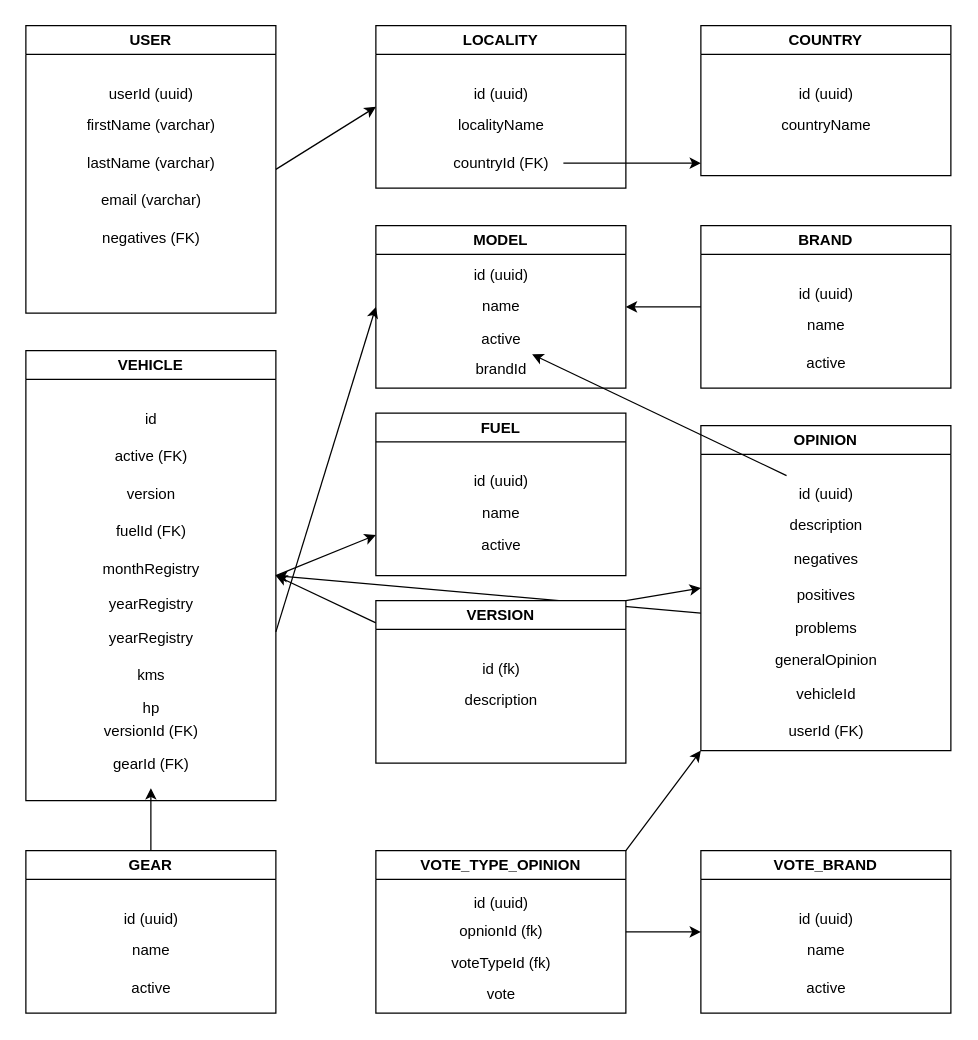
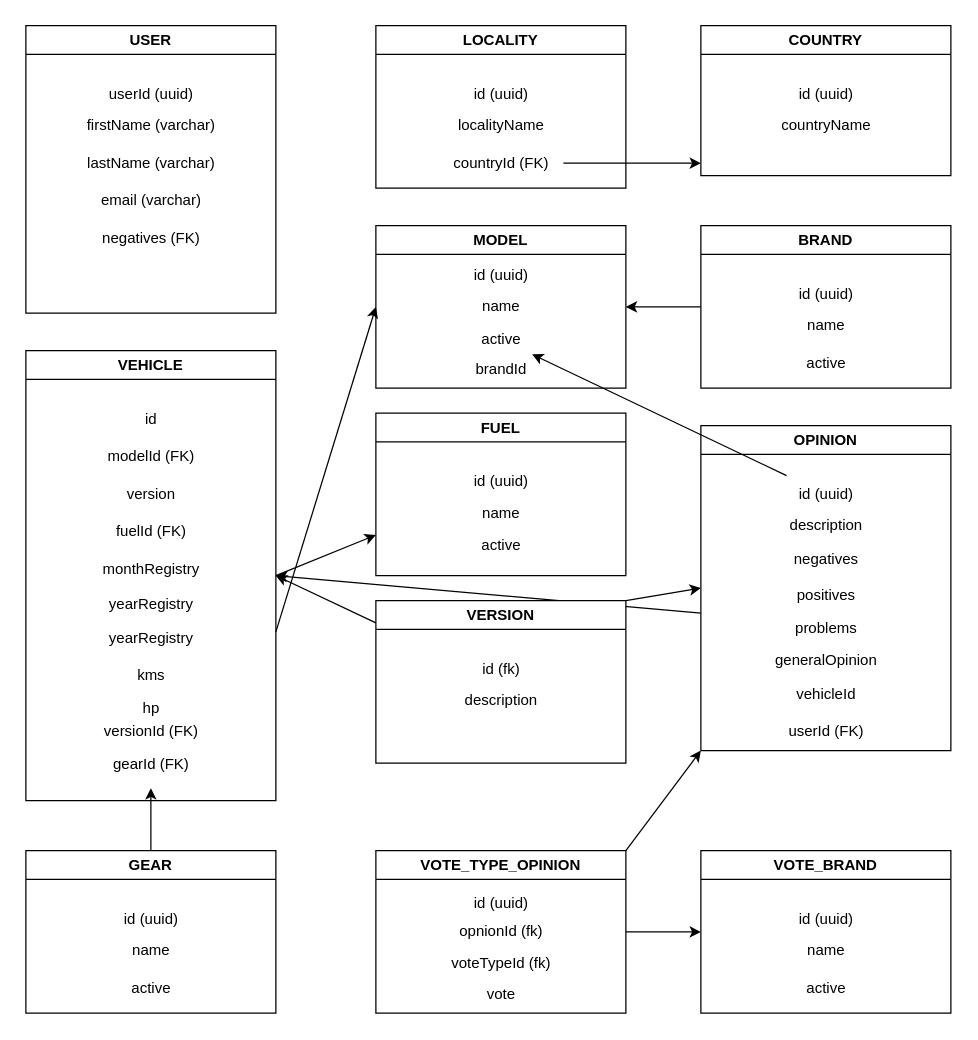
  <mxCell id="0" />
  <mxCell id="1" parent="0" />
  <mxCell id="2" value="VEHICLE" style="swimlane;whiteSpace=wrap;html=1;" parent="1" vertex="1"><mxGeometry x="20" y="280" width="200" height="360" as="geometry" /></mxCell>
  <mxCell id="3" value="id" style="text;html=1;align=center;verticalAlign=middle;resizable=0;points=[];autosize=1;strokeColor=none;fillColor=none;" parent="2" vertex="1"><mxGeometry x="85" y="40" width="30" height="30" as="geometry" /></mxCell>
  <mxCell id="4" value="monthRegistry" style="text;html=1;align=center;verticalAlign=middle;resizable=0;points=[];autosize=1;strokeColor=none;fillColor=none;" parent="2" vertex="1"><mxGeometry x="50" y="160" width="100" height="30" as="geometry" /></mxCell>
- <mxCell id="5" value="active (FK)" style="text;html=1;align=center;verticalAlign=middle;resizable=0;points=[];autosize=1;strokeColor=none;fillColor=none;" parent="2" vertex="1"><mxGeometry x="55" y="70" width="90" height="30" as="geometry" /></mxCell>
+ <mxCell id="5" value="modelId (FK)" style="text;html=1;align=center;verticalAlign=middle;resizable=0;points=[];autosize=1;strokeColor=none;fillColor=none;" parent="2" vertex="1"><mxGeometry x="55" y="70" width="90" height="30" as="geometry" /></mxCell>
  <mxCell id="6" value="version" style="text;html=1;align=center;verticalAlign=middle;resizable=0;points=[];autosize=1;strokeColor=none;fillColor=none;" parent="2" vertex="1"><mxGeometry x="70" y="100" width="60" height="30" as="geometry" /></mxCell>
  <mxCell id="7" value="fuelId (FK)" style="text;html=1;align=center;verticalAlign=middle;resizable=0;points=[];autosize=1;strokeColor=none;fillColor=none;" parent="2" vertex="1"><mxGeometry x="60" y="130" width="80" height="30" as="geometry" /></mxCell>
  <mxCell id="8" value="yearRegistry" style="text;html=1;align=center;verticalAlign=middle;resizable=0;points=[];autosize=1;strokeColor=none;fillColor=none;" parent="2" vertex="1"><mxGeometry x="55" y="188" width="90" height="30" as="geometry" /></mxCell>
  <mxCell id="9" value="kms" style="text;html=1;align=center;verticalAlign=middle;resizable=0;points=[];autosize=1;strokeColor=none;fillColor=none;" parent="2" vertex="1"><mxGeometry x="75" y="245" width="50" height="30" as="geometry" /></mxCell>
  <mxCell id="10" value="hp" style="text;html=1;align=center;verticalAlign=middle;resizable=0;points=[];autosize=1;strokeColor=none;fillColor=none;" parent="2" vertex="1"><mxGeometry x="80" y="271" width="40" height="30" as="geometry" /></mxCell>
  <mxCell id="11" value="versionId (FK)" style="text;html=1;align=center;verticalAlign=middle;resizable=0;points=[];autosize=1;strokeColor=none;fillColor=none;" vertex="1" parent="2"><mxGeometry x="50" y="290" width="100" height="30" as="geometry" /></mxCell>
  <mxCell id="12" value="gearId (FK)" style="text;html=1;align=center;verticalAlign=middle;resizable=0;points=[];autosize=1;strokeColor=none;fillColor=none;" vertex="1" parent="2"><mxGeometry x="60" y="316" width="80" height="30" as="geometry" /></mxCell>
  <mxCell id="13" value="LOCALITY" style="swimlane;whiteSpace=wrap;html=1;" parent="1" vertex="1"><mxGeometry x="300" y="20" width="200" height="130" as="geometry" /></mxCell>
  <mxCell id="14" value="id (uuid)" style="text;html=1;align=center;verticalAlign=middle;resizable=0;points=[];autosize=1;strokeColor=none;fillColor=none;" parent="13" vertex="1"><mxGeometry x="65" y="40" width="70" height="30" as="geometry" /></mxCell>
  <mxCell id="15" value="localityName" style="text;html=1;align=center;verticalAlign=middle;resizable=0;points=[];autosize=1;strokeColor=none;fillColor=none;" parent="13" vertex="1"><mxGeometry x="55" y="65" width="90" height="30" as="geometry" /></mxCell>
  <mxCell id="16" value="countryId (FK)" style="text;html=1;align=center;verticalAlign=middle;resizable=0;points=[];autosize=1;strokeColor=none;fillColor=none;" parent="13" vertex="1"><mxGeometry x="50" y="95" width="100" height="30" as="geometry" /></mxCell>
- <mxCell id="17" style="edgeStyle=none;html=1;exitX=1;exitY=0.5;exitDx=0;exitDy=0;entryX=0;entryY=0.5;entryDx=0;entryDy=0;" parent="1" source="22" target="13" edge="1"><mxGeometry relative="1" as="geometry"><mxPoint x="300" y="190" as="targetPoint" /></mxGeometry></mxCell>
  <mxCell id="18" value="COUNTRY" style="swimlane;whiteSpace=wrap;html=1;" parent="1" vertex="1"><mxGeometry x="560" y="20" width="200" height="120" as="geometry" /></mxCell>
  <mxCell id="19" value="id (uuid)" style="text;html=1;align=center;verticalAlign=middle;resizable=0;points=[];autosize=1;strokeColor=none;fillColor=none;" parent="18" vertex="1"><mxGeometry x="65" y="40" width="70" height="30" as="geometry" /></mxCell>
  <mxCell id="20" value="countryName" style="text;html=1;align=center;verticalAlign=middle;resizable=0;points=[];autosize=1;strokeColor=none;fillColor=none;" parent="18" vertex="1"><mxGeometry x="55" y="65" width="90" height="30" as="geometry" /></mxCell>
  <mxCell id="21" style="edgeStyle=none;html=1;" parent="1" source="16" edge="1"><mxGeometry relative="1" as="geometry"><mxPoint x="560" y="130" as="targetPoint" /></mxGeometry></mxCell>
  <mxCell id="22" value="USER" style="swimlane;whiteSpace=wrap;html=1;" parent="1" vertex="1"><mxGeometry x="20" y="20" width="200" height="230" as="geometry" /></mxCell>
  <mxCell id="23" value="userId (uuid)" style="text;html=1;align=center;verticalAlign=middle;resizable=0;points=[];autosize=1;strokeColor=none;fillColor=none;" parent="22" vertex="1"><mxGeometry x="55" y="40" width="90" height="30" as="geometry" /></mxCell>
  <mxCell id="24" value="firstName (varchar)" style="text;html=1;align=center;verticalAlign=middle;resizable=0;points=[];autosize=1;strokeColor=none;fillColor=none;" parent="22" vertex="1"><mxGeometry x="35" y="65" width="130" height="30" as="geometry" /></mxCell>
  <mxCell id="25" value="lastName (varchar)" style="text;html=1;align=center;verticalAlign=middle;resizable=0;points=[];autosize=1;strokeColor=none;fillColor=none;" parent="22" vertex="1"><mxGeometry x="35" y="95" width="130" height="30" as="geometry" /></mxCell>
  <mxCell id="26" value="email (varchar)" style="text;html=1;align=center;verticalAlign=middle;resizable=0;points=[];autosize=1;strokeColor=none;fillColor=none;" parent="22" vertex="1"><mxGeometry x="50" y="125" width="100" height="30" as="geometry" /></mxCell>
  <mxCell id="27" value="negatives (FK)" style="text;html=1;align=center;verticalAlign=middle;resizable=0;points=[];autosize=1;strokeColor=none;fillColor=none;" parent="22" vertex="1"><mxGeometry x="50" y="155" width="100" height="30" as="geometry" /></mxCell>
  <mxCell id="28" value="yearRegistry" style="text;html=1;align=center;verticalAlign=middle;resizable=0;points=[];autosize=1;strokeColor=none;fillColor=none;" parent="1" vertex="1"><mxGeometry x="75" y="495" width="90" height="30" as="geometry" /></mxCell>
  <mxCell id="29" value="BRAND" style="swimlane;whiteSpace=wrap;html=1;" parent="1" vertex="1"><mxGeometry x="560" y="180" width="200" height="130" as="geometry" /></mxCell>
  <mxCell id="30" value="id (uuid)" style="text;html=1;align=center;verticalAlign=middle;resizable=0;points=[];autosize=1;strokeColor=none;fillColor=none;" parent="29" vertex="1"><mxGeometry x="65" y="40" width="70" height="30" as="geometry" /></mxCell>
  <mxCell id="31" value="name" style="text;html=1;align=center;verticalAlign=middle;resizable=0;points=[];autosize=1;strokeColor=none;fillColor=none;" parent="29" vertex="1"><mxGeometry x="75" y="65" width="50" height="30" as="geometry" /></mxCell>
  <mxCell id="32" value="active" style="text;html=1;align=center;verticalAlign=middle;resizable=0;points=[];autosize=1;strokeColor=none;fillColor=none;" parent="29" vertex="1"><mxGeometry x="75" y="95" width="50" height="30" as="geometry" /></mxCell>
  <mxCell id="33" value="MODEL" style="swimlane;whiteSpace=wrap;html=1;" parent="1" vertex="1"><mxGeometry x="300" y="180" width="200" height="130" as="geometry" /></mxCell>
  <mxCell id="34" value="id (uuid)" style="text;html=1;align=center;verticalAlign=middle;resizable=0;points=[];autosize=1;strokeColor=none;fillColor=none;" parent="33" vertex="1"><mxGeometry x="65" y="25" width="70" height="30" as="geometry" /></mxCell>
  <mxCell id="35" value="name" style="text;html=1;align=center;verticalAlign=middle;resizable=0;points=[];autosize=1;strokeColor=none;fillColor=none;" parent="33" vertex="1"><mxGeometry x="75" y="50" width="50" height="30" as="geometry" /></mxCell>
  <mxCell id="36" value="active" style="text;html=1;align=center;verticalAlign=middle;resizable=0;points=[];autosize=1;strokeColor=none;fillColor=none;" parent="33" vertex="1"><mxGeometry x="75" y="76" width="50" height="30" as="geometry" /></mxCell>
  <mxCell id="37" value="brandId" style="text;html=1;align=center;verticalAlign=middle;resizable=0;points=[];autosize=1;strokeColor=none;fillColor=none;" parent="33" vertex="1"><mxGeometry x="70" y="100" width="60" height="30" as="geometry" /></mxCell>
  <mxCell id="38" style="edgeStyle=none;html=1;entryX=0;entryY=0.5;entryDx=0;entryDy=0;" parent="1" target="33" edge="1"><mxGeometry relative="1" as="geometry"><mxPoint x="220" y="505" as="sourcePoint" /></mxGeometry></mxCell>
  <mxCell id="39" value="FUEL" style="swimlane;whiteSpace=wrap;html=1;" parent="1" vertex="1"><mxGeometry x="300" y="330" width="200" height="130" as="geometry" /></mxCell>
  <mxCell id="40" value="id (uuid)" style="text;html=1;align=center;verticalAlign=middle;resizable=0;points=[];autosize=1;strokeColor=none;fillColor=none;" parent="39" vertex="1"><mxGeometry x="65" y="40" width="70" height="30" as="geometry" /></mxCell>
  <mxCell id="41" value="name" style="text;html=1;align=center;verticalAlign=middle;resizable=0;points=[];autosize=1;strokeColor=none;fillColor=none;" parent="39" vertex="1"><mxGeometry x="75" y="65" width="50" height="30" as="geometry" /></mxCell>
  <mxCell id="42" value="active" style="text;html=1;align=center;verticalAlign=middle;resizable=0;points=[];autosize=1;strokeColor=none;fillColor=none;" parent="39" vertex="1"><mxGeometry x="75" y="91" width="50" height="30" as="geometry" /></mxCell>
  <mxCell id="43" style="edgeStyle=none;html=1;entryX=0;entryY=0.75;entryDx=0;entryDy=0;exitX=1;exitY=0.5;exitDx=0;exitDy=0;" parent="1" source="2" target="39" edge="1"><mxGeometry relative="1" as="geometry" /></mxCell>
  <mxCell id="44" style="edgeStyle=none;html=1;entryX=1;entryY=0.5;entryDx=0;entryDy=0;" parent="1" target="2" edge="1"><mxGeometry relative="1" as="geometry"><mxPoint x="560" y="490" as="sourcePoint" /></mxGeometry></mxCell>
  <mxCell id="45" value="OPINION" style="swimlane;whiteSpace=wrap;html=1;" parent="1" vertex="1"><mxGeometry x="560" y="340" width="200" height="260" as="geometry" /></mxCell>
  <mxCell id="46" value="id (uuid)" style="text;html=1;align=center;verticalAlign=middle;resizable=0;points=[];autosize=1;strokeColor=none;fillColor=none;" parent="45" vertex="1"><mxGeometry x="65" y="40" width="70" height="30" as="geometry" /></mxCell>
  <mxCell id="47" value="description" style="text;html=1;align=center;verticalAlign=middle;resizable=0;points=[];autosize=1;strokeColor=none;fillColor=none;" parent="45" vertex="1"><mxGeometry x="60" y="65" width="80" height="30" as="geometry" /></mxCell>
  <mxCell id="48" value="negatives" style="text;html=1;align=center;verticalAlign=middle;resizable=0;points=[];autosize=1;strokeColor=none;fillColor=none;" parent="45" vertex="1"><mxGeometry x="65" y="92" width="70" height="30" as="geometry" /></mxCell>
  <mxCell id="49" value="positives" style="text;html=1;align=center;verticalAlign=middle;resizable=0;points=[];autosize=1;strokeColor=none;fillColor=none;" parent="45" vertex="1"><mxGeometry x="65" y="121" width="70" height="30" as="geometry" /></mxCell>
  <mxCell id="50" value="problems" style="text;html=1;align=center;verticalAlign=middle;resizable=0;points=[];autosize=1;strokeColor=none;fillColor=none;" parent="45" vertex="1"><mxGeometry x="65" y="147" width="70" height="30" as="geometry" /></mxCell>
  <mxCell id="51" value="generalOpinion" style="text;html=1;align=center;verticalAlign=middle;resizable=0;points=[];autosize=1;strokeColor=none;fillColor=none;" parent="45" vertex="1"><mxGeometry x="50" y="173" width="100" height="30" as="geometry" /></mxCell>
  <mxCell id="52" value="vehicleId" style="text;html=1;align=center;verticalAlign=middle;resizable=0;points=[];autosize=1;strokeColor=none;fillColor=none;" parent="45" vertex="1"><mxGeometry x="65" y="200" width="70" height="30" as="geometry" /></mxCell>
  <mxCell id="53" value="userId (FK)" style="text;html=1;align=center;verticalAlign=middle;resizable=0;points=[];autosize=1;strokeColor=none;fillColor=none;" vertex="1" parent="45"><mxGeometry x="60" y="230" width="80" height="30" as="geometry" /></mxCell>
  <mxCell id="54" value="" style="edgeStyle=none;html=1;" parent="1" source="46" target="36" edge="1"><mxGeometry relative="1" as="geometry" /></mxCell>
  <mxCell id="55" style="edgeStyle=none;html=1;exitX=1;exitY=0;exitDx=0;exitDy=0;entryX=0;entryY=0.5;entryDx=0;entryDy=0;" parent="1" source="57" target="45" edge="1"><mxGeometry relative="1" as="geometry" /></mxCell>
  <mxCell id="56" style="edgeStyle=none;html=1;entryX=1;entryY=0.5;entryDx=0;entryDy=0;" edge="1" parent="1" source="57" target="2"><mxGeometry relative="1" as="geometry" /></mxCell>
  <mxCell id="57" value="VERSION" style="swimlane;whiteSpace=wrap;html=1;" parent="1" vertex="1"><mxGeometry x="300" y="480" width="200" height="130" as="geometry" /></mxCell>
  <mxCell id="58" value="id (fk)" style="text;html=1;align=center;verticalAlign=middle;resizable=0;points=[];autosize=1;strokeColor=none;fillColor=none;" parent="57" vertex="1"><mxGeometry x="75" y="40" width="50" height="30" as="geometry" /></mxCell>
  <mxCell id="59" value="description" style="text;html=1;align=center;verticalAlign=middle;resizable=0;points=[];autosize=1;strokeColor=none;fillColor=none;" parent="57" vertex="1"><mxGeometry x="60" y="65" width="80" height="30" as="geometry" /></mxCell>
  <mxCell id="60" value="VOTE_BRAND" style="swimlane;whiteSpace=wrap;html=1;" parent="1" vertex="1"><mxGeometry x="560" y="680" width="200" height="130" as="geometry" /></mxCell>
  <mxCell id="61" value="id (uuid)" style="text;html=1;align=center;verticalAlign=middle;resizable=0;points=[];autosize=1;strokeColor=none;fillColor=none;" parent="60" vertex="1"><mxGeometry x="65" y="40" width="70" height="30" as="geometry" /></mxCell>
  <mxCell id="62" value="name" style="text;html=1;align=center;verticalAlign=middle;resizable=0;points=[];autosize=1;strokeColor=none;fillColor=none;" parent="60" vertex="1"><mxGeometry x="75" y="65" width="50" height="30" as="geometry" /></mxCell>
  <mxCell id="63" value="active" style="text;html=1;align=center;verticalAlign=middle;resizable=0;points=[];autosize=1;strokeColor=none;fillColor=none;" parent="60" vertex="1"><mxGeometry x="75" y="95" width="50" height="30" as="geometry" /></mxCell>
  <mxCell id="64" style="edgeStyle=none;html=1;exitX=1;exitY=0;exitDx=0;exitDy=0;entryX=0;entryY=1;entryDx=0;entryDy=0;" parent="1" source="66" target="45" edge="1"><mxGeometry relative="1" as="geometry" /></mxCell>
  <mxCell id="65" style="edgeStyle=none;html=1;entryX=0;entryY=0.5;entryDx=0;entryDy=0;" parent="1" source="66" target="60" edge="1"><mxGeometry relative="1" as="geometry" /></mxCell>
  <mxCell id="66" value="VOTE_TYPE_OPINION" style="swimlane;whiteSpace=wrap;html=1;" parent="1" vertex="1"><mxGeometry x="300" y="680" width="200" height="130" as="geometry" /></mxCell>
  <mxCell id="67" value="id (uuid)" style="text;html=1;align=center;verticalAlign=middle;resizable=0;points=[];autosize=1;strokeColor=none;fillColor=none;" parent="66" vertex="1"><mxGeometry x="65" y="27" width="70" height="30" as="geometry" /></mxCell>
  <mxCell id="68" value="opnionId (fk)" style="text;html=1;align=center;verticalAlign=middle;resizable=0;points=[];autosize=1;strokeColor=none;fillColor=none;" parent="66" vertex="1"><mxGeometry x="55" y="50" width="90" height="30" as="geometry" /></mxCell>
  <mxCell id="69" value="voteTypeId (fk)" style="text;html=1;align=center;verticalAlign=middle;resizable=0;points=[];autosize=1;strokeColor=none;fillColor=none;" parent="66" vertex="1"><mxGeometry x="50" y="75" width="100" height="30" as="geometry" /></mxCell>
  <mxCell id="70" value="vote" style="text;html=1;align=center;verticalAlign=middle;resizable=0;points=[];autosize=1;strokeColor=none;fillColor=none;" parent="66" vertex="1"><mxGeometry x="75" y="100" width="50" height="30" as="geometry" /></mxCell>
  <mxCell id="71" style="edgeStyle=none;html=1;exitX=0;exitY=0.5;exitDx=0;exitDy=0;" parent="1" source="29" target="33" edge="1"><mxGeometry relative="1" as="geometry" /></mxCell>
  <mxCell id="72" style="edgeStyle=none;html=1;" edge="1" parent="1" source="73"><mxGeometry relative="1" as="geometry"><mxPoint x="120" y="630" as="targetPoint" /></mxGeometry></mxCell>
  <mxCell id="73" value="GEAR" style="swimlane;whiteSpace=wrap;html=1;" vertex="1" parent="1"><mxGeometry x="20" y="680" width="200" height="130" as="geometry" /></mxCell>
  <mxCell id="74" value="id (uuid)" style="text;html=1;align=center;verticalAlign=middle;resizable=0;points=[];autosize=1;strokeColor=none;fillColor=none;" vertex="1" parent="73"><mxGeometry x="65" y="40" width="70" height="30" as="geometry" /></mxCell>
  <mxCell id="75" value="name" style="text;html=1;align=center;verticalAlign=middle;resizable=0;points=[];autosize=1;strokeColor=none;fillColor=none;" vertex="1" parent="73"><mxGeometry x="75" y="65" width="50" height="30" as="geometry" /></mxCell>
  <mxCell id="76" value="active" style="text;html=1;align=center;verticalAlign=middle;resizable=0;points=[];autosize=1;strokeColor=none;fillColor=none;" vertex="1" parent="73"><mxGeometry x="75" y="95" width="50" height="30" as="geometry" /></mxCell>
